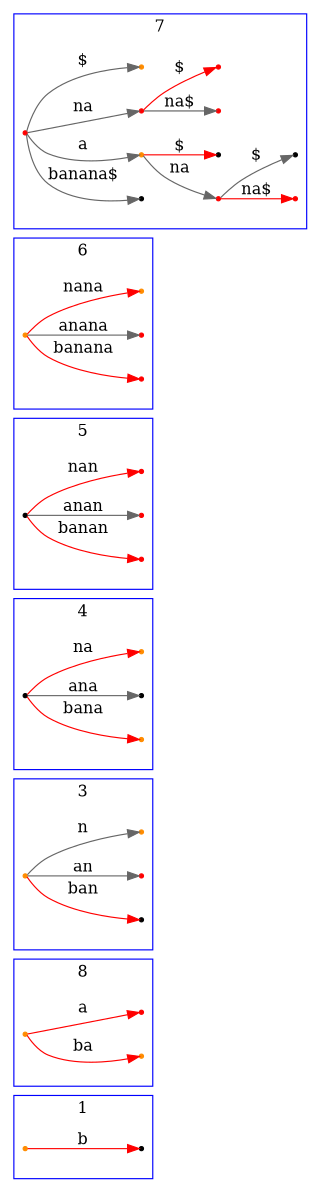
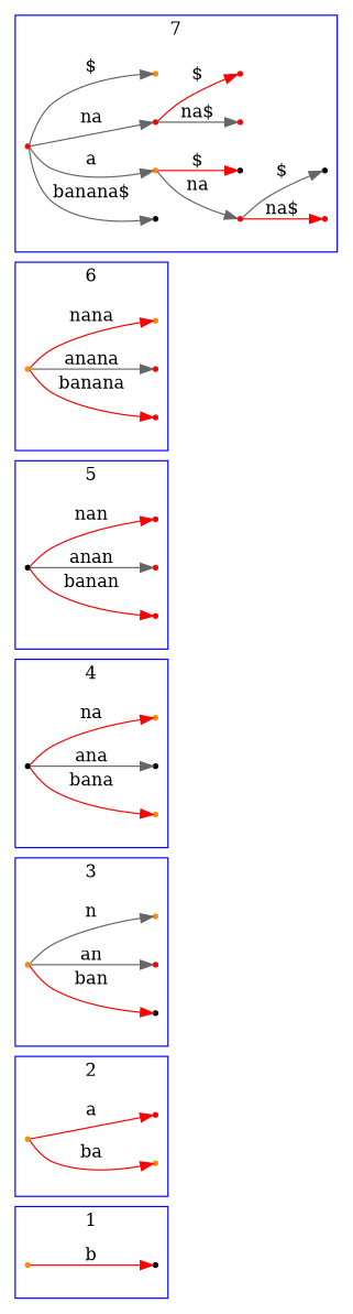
  digraph {
    rankdir=LR
    node [shape=point color=red]
    edge [color=red]
    t0n0 [color=darkorange]
    t0n1 [color=black]
    t1n0 [color=darkorange]
    t1n1 [color=darkorange]
    t1n2
    t2n0 [color=darkorange]
    t2n1 [color=black]
    t2n2
    t2n3 [color=darkorange]
    t3n0 [color=black]
    t3n1 [color=darkorange]
    t3n2 [color=black]
    t3n3 [color=darkorange]
    t4n0 [color=black]
    t4n1
    t4n2
    t4n3
    t5n0 [color=darkorange]
    t5n1
    t5n2
    t5n3 [color=darkorange]
    t6n0
    t6n1 [color=black]
    t6n2 [color=darkorange]
    t6n3
    t6n10 [color=darkorange]
    t6n8
    t6n9 [color=black]
    t6n6
    t6n7
    t6n4
    t6n5 [color=black]
    subgraph cluster_1 {
      color=blue
      label=1
      t0n0
      t0n1
    }
    subgraph cluster_2 {
      color=blue
-     label=8
+     label=2
      t1n0
      t1n1
      t1n2
    }
    subgraph cluster_3 {
      color=blue
      label=3
      t2n0
      t2n1
      t2n2
      t2n3
    }
    subgraph cluster_4 {
      color=blue
      label=4
      t3n0
      t3n1
      t3n2
      t3n3
    }
    subgraph cluster_5 {
      color=blue
      label=5
      t4n0
      t4n1
      t4n2
      t4n3
    }
    subgraph cluster_6 {
      color=blue
      label=6
      t5n0
      t5n1
      t5n2
      t5n3
    }
    subgraph cluster_7 {
      color=blue
      label=7
      t6n0
      t6n1
      t6n2
      t6n3
      t6n10
      t6n8
      t6n9
      t6n6
      t6n7
      t6n4
      t6n5
    }
    t0n0 -> t0n1 [label=b]
    t1n0 -> t1n1 [label=ba]
    t1n0 -> t1n2 [label=a]
    t2n0 -> t2n1 [label=ban]
    t2n0 -> t2n2 [label=an color=gray40]
    t2n0 -> t2n3 [label=n color=gray40]
    t3n0 -> t3n1 [label=bana]
    t3n0 -> t3n2 [label=ana color=gray40]
    t3n0 -> t3n3 [label=na]
    t4n0 -> t4n1 [label=banan]
    t4n0 -> t4n2 [label=anan color=gray40]
    t4n0 -> t4n3 [label=nan]
    t5n0 -> t5n1 [label=banana]
    t5n0 -> t5n2 [label=anana color=gray40]
    t5n0 -> t5n3 [label=nana]
    t6n0 -> t6n1 [label="banana$" color=gray40]
    t6n0 -> t6n2 [label=a color=gray40]
    t6n0 -> t6n3 [label=na color=gray40]
    t6n0 -> t6n10 [label="$" color=gray40]
    t6n2 -> t6n8 [label=na color=gray40]
    t6n2 -> t6n9 [label="$"]
    t6n3 -> t6n6 [label="na$" color=gray40]
    t6n3 -> t6n7 [label="$"]
    t6n8 -> t6n4 [label="na$"]
    t6n8 -> t6n5 [label="$" color=gray40]
  }
